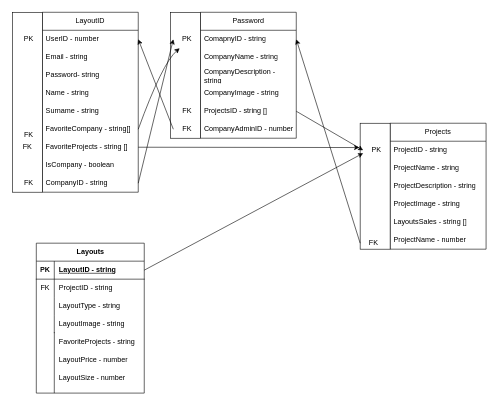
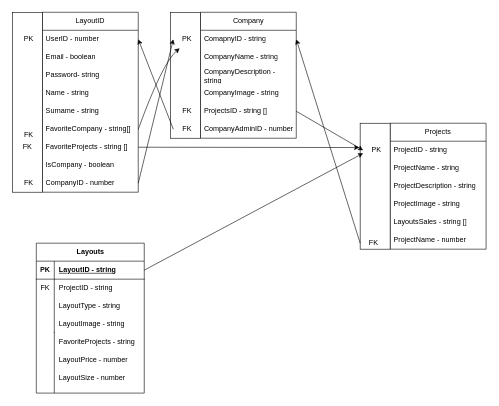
  <mxCell id="0" />
  <mxCell id="1" parent="0" />
  <mxCell id="2" value="" style="group" vertex="1" connectable="0" parent="1"><mxGeometry x="20" y="20" width="210" height="300" as="geometry" /></mxCell>
  <mxCell id="3" value="LayoutID" style="swimlane;fontStyle=0;childLayout=stackLayout;horizontal=1;startSize=30;horizontalStack=0;resizeParent=1;resizeParentMax=0;resizeLast=0;collapsible=1;marginBottom=0;whiteSpace=wrap;html=1;" vertex="1" parent="2"><mxGeometry x="50" width="160" height="300" as="geometry" /></mxCell>
  <mxCell id="4" value="UserID - number" style="text;strokeColor=none;fillColor=none;align=left;verticalAlign=middle;spacingLeft=4;spacingRight=4;overflow=hidden;points=[[0,0.5],[1,0.5]];portConstraint=eastwest;rotatable=0;whiteSpace=wrap;html=1;" vertex="1" parent="3"><mxGeometry y="30" width="160" height="30" as="geometry" /></mxCell>
- <mxCell id="5" value="Email - string" style="text;strokeColor=none;fillColor=none;align=left;verticalAlign=middle;spacingLeft=4;spacingRight=4;overflow=hidden;points=[[0,0.5],[1,0.5]];portConstraint=eastwest;rotatable=0;whiteSpace=wrap;html=1;" vertex="1" parent="3"><mxGeometry y="60" width="160" height="30" as="geometry" /></mxCell>
+ <mxCell id="5" value="Email - boolean" style="text;strokeColor=none;fillColor=none;align=left;verticalAlign=middle;spacingLeft=4;spacingRight=4;overflow=hidden;points=[[0,0.5],[1,0.5]];portConstraint=eastwest;rotatable=0;whiteSpace=wrap;html=1;" vertex="1" parent="3"><mxGeometry y="60" width="160" height="30" as="geometry" /></mxCell>
  <mxCell id="6" value="Password- string" style="text;strokeColor=none;fillColor=none;align=left;verticalAlign=middle;spacingLeft=4;spacingRight=4;overflow=hidden;points=[[0,0.5],[1,0.5]];portConstraint=eastwest;rotatable=0;whiteSpace=wrap;html=1;" vertex="1" parent="3"><mxGeometry y="90" width="160" height="30" as="geometry" /></mxCell>
  <mxCell id="7" value="Name - string" style="text;strokeColor=none;fillColor=none;align=left;verticalAlign=middle;spacingLeft=4;spacingRight=4;overflow=hidden;points=[[0,0.5],[1,0.5]];portConstraint=eastwest;rotatable=0;whiteSpace=wrap;html=1;" vertex="1" parent="3"><mxGeometry y="120" width="160" height="30" as="geometry" /></mxCell>
  <mxCell id="8" value="Surname - string" style="text;strokeColor=none;fillColor=none;align=left;verticalAlign=middle;spacingLeft=4;spacingRight=4;overflow=hidden;points=[[0,0.5],[1,0.5]];portConstraint=eastwest;rotatable=0;whiteSpace=wrap;html=1;" vertex="1" parent="3"><mxGeometry y="150" width="160" height="30" as="geometry" /></mxCell>
  <mxCell id="9" value="FavoriteCompany - string[]" style="text;strokeColor=none;fillColor=none;align=left;verticalAlign=middle;spacingLeft=4;spacingRight=4;overflow=hidden;points=[[0,0.5],[1,0.5]];portConstraint=eastwest;rotatable=0;whiteSpace=wrap;html=1;" vertex="1" parent="3"><mxGeometry y="180" width="160" height="30" as="geometry" /></mxCell>
  <mxCell id="10" value="FavoriteProjects - string []" style="text;strokeColor=none;fillColor=none;align=left;verticalAlign=middle;spacingLeft=4;spacingRight=4;overflow=hidden;points=[[0,0.5],[1,0.5]];portConstraint=eastwest;rotatable=0;whiteSpace=wrap;html=1;" vertex="1" parent="3"><mxGeometry y="210" width="160" height="30" as="geometry" /></mxCell>
  <mxCell id="11" value="IsCompany - boolean" style="text;strokeColor=none;fillColor=none;align=left;verticalAlign=middle;spacingLeft=4;spacingRight=4;overflow=hidden;points=[[0,0.5],[1,0.5]];portConstraint=eastwest;rotatable=0;whiteSpace=wrap;html=1;" vertex="1" parent="3"><mxGeometry y="240" width="160" height="30" as="geometry" /></mxCell>
- <mxCell id="12" value="CompanyID - string" style="text;strokeColor=none;fillColor=none;align=left;verticalAlign=middle;spacingLeft=4;spacingRight=4;overflow=hidden;points=[[0,0.5],[1,0.5]];portConstraint=eastwest;rotatable=0;whiteSpace=wrap;html=1;" vertex="1" parent="3"><mxGeometry y="270" width="160" height="30" as="geometry" /></mxCell>
+ <mxCell id="12" value="CompanyID - number" style="text;strokeColor=none;fillColor=none;align=left;verticalAlign=middle;spacingLeft=4;spacingRight=4;overflow=hidden;points=[[0,0.5],[1,0.5]];portConstraint=eastwest;rotatable=0;whiteSpace=wrap;html=1;" vertex="1" parent="3"><mxGeometry y="270" width="160" height="30" as="geometry" /></mxCell>
  <mxCell id="13" value="" style="rounded=0;whiteSpace=wrap;html=1;" vertex="1" parent="2"><mxGeometry width="50" height="300" as="geometry" /></mxCell>
  <mxCell id="14" value="PK" style="text;html=1;strokeColor=none;fillColor=none;align=center;verticalAlign=middle;whiteSpace=wrap;rounded=0;" vertex="1" parent="2"><mxGeometry x="5" y="35" width="45" height="20" as="geometry" /></mxCell>
  <mxCell id="15" value="FK" style="text;html=1;strokeColor=none;fillColor=none;align=center;verticalAlign=middle;whiteSpace=wrap;rounded=0;" vertex="1" parent="2"><mxGeometry x="5" y="275" width="45" height="20" as="geometry" /></mxCell>
  <mxCell id="16" value="FK" style="text;html=1;strokeColor=none;fillColor=none;align=center;verticalAlign=middle;whiteSpace=wrap;rounded=0;" vertex="1" parent="2"><mxGeometry x="2.5" y="215" width="45" height="20" as="geometry" /></mxCell>
  <mxCell id="17" value="FK" style="text;html=1;strokeColor=none;fillColor=none;align=center;verticalAlign=middle;whiteSpace=wrap;rounded=0;" vertex="1" parent="2"><mxGeometry x="5" y="195" width="45" height="20" as="geometry" /></mxCell>
  <mxCell id="18" value="" style="group" vertex="1" connectable="0" parent="1"><mxGeometry x="283.5" y="20" width="210" height="300" as="geometry" /></mxCell>
- <mxCell id="19" value="Password" style="swimlane;fontStyle=0;childLayout=stackLayout;horizontal=1;startSize=30;horizontalStack=0;resizeParent=1;resizeParentMax=0;resizeLast=0;collapsible=1;marginBottom=0;whiteSpace=wrap;html=1;" vertex="1" parent="18"><mxGeometry x="50" width="160" height="210" as="geometry" /></mxCell>
+ <mxCell id="19" value="Company" style="swimlane;fontStyle=0;childLayout=stackLayout;horizontal=1;startSize=30;horizontalStack=0;resizeParent=1;resizeParentMax=0;resizeLast=0;collapsible=1;marginBottom=0;whiteSpace=wrap;html=1;" vertex="1" parent="18"><mxGeometry x="50" width="160" height="210" as="geometry" /></mxCell>
  <mxCell id="20" value="ComapnyID - string" style="text;strokeColor=none;fillColor=none;align=left;verticalAlign=middle;spacingLeft=4;spacingRight=4;overflow=hidden;points=[[0,0.5],[1,0.5]];portConstraint=eastwest;rotatable=0;whiteSpace=wrap;html=1;" vertex="1" parent="19"><mxGeometry y="30" width="160" height="30" as="geometry" /></mxCell>
  <mxCell id="21" value="CompanyName - string" style="text;strokeColor=none;fillColor=none;align=left;verticalAlign=middle;spacingLeft=4;spacingRight=4;overflow=hidden;points=[[0,0.5],[1,0.5]];portConstraint=eastwest;rotatable=0;whiteSpace=wrap;html=1;" vertex="1" parent="19"><mxGeometry y="60" width="160" height="30" as="geometry" /></mxCell>
  <mxCell id="22" value="CompanyDescription - string" style="text;strokeColor=none;fillColor=none;align=left;verticalAlign=middle;spacingLeft=4;spacingRight=4;overflow=hidden;points=[[0,0.5],[1,0.5]];portConstraint=eastwest;rotatable=0;whiteSpace=wrap;html=1;" vertex="1" parent="19"><mxGeometry y="90" width="160" height="30" as="geometry" /></mxCell>
  <mxCell id="23" value="CompanyImage - string" style="text;strokeColor=none;fillColor=none;align=left;verticalAlign=middle;spacingLeft=4;spacingRight=4;overflow=hidden;points=[[0,0.5],[1,0.5]];portConstraint=eastwest;rotatable=0;whiteSpace=wrap;html=1;" vertex="1" parent="19"><mxGeometry y="120" width="160" height="30" as="geometry" /></mxCell>
  <mxCell id="24" value="ProjectsID - string []" style="text;strokeColor=none;fillColor=none;align=left;verticalAlign=middle;spacingLeft=4;spacingRight=4;overflow=hidden;points=[[0,0.5],[1,0.5]];portConstraint=eastwest;rotatable=0;whiteSpace=wrap;html=1;" vertex="1" parent="19"><mxGeometry y="150" width="160" height="30" as="geometry" /></mxCell>
  <mxCell id="25" value="CompanyAdminID - number" style="text;strokeColor=none;fillColor=none;align=left;verticalAlign=middle;spacingLeft=4;spacingRight=4;overflow=hidden;points=[[0,0.5],[1,0.5]];portConstraint=eastwest;rotatable=0;whiteSpace=wrap;html=1;" vertex="1" parent="19"><mxGeometry y="180" width="160" height="30" as="geometry" /></mxCell>
  <mxCell id="26" value="" style="rounded=0;whiteSpace=wrap;html=1;" vertex="1" parent="18"><mxGeometry width="50" height="210" as="geometry" /></mxCell>
  <mxCell id="27" value="PK" style="text;html=1;strokeColor=none;fillColor=none;align=center;verticalAlign=middle;whiteSpace=wrap;rounded=0;" vertex="1" parent="18"><mxGeometry x="5" y="35" width="45" height="20" as="geometry" /></mxCell>
  <mxCell id="28" value="FK" style="text;html=1;strokeColor=none;fillColor=none;align=center;verticalAlign=middle;whiteSpace=wrap;rounded=0;" vertex="1" parent="18"><mxGeometry x="5" y="185" width="45" height="20" as="geometry" /></mxCell>
  <mxCell id="29" value="FK" style="text;html=1;strokeColor=none;fillColor=none;align=center;verticalAlign=middle;whiteSpace=wrap;rounded=0;" vertex="1" parent="18"><mxGeometry x="5" y="155" width="45" height="20" as="geometry" /></mxCell>
  <mxCell id="30" value="" style="group" vertex="1" connectable="0" parent="1"><mxGeometry x="600" y="205" width="210" height="300" as="geometry" /></mxCell>
  <mxCell id="31" value="Projects" style="swimlane;fontStyle=0;childLayout=stackLayout;horizontal=1;startSize=30;horizontalStack=0;resizeParent=1;resizeParentMax=0;resizeLast=0;collapsible=1;marginBottom=0;whiteSpace=wrap;html=1;" vertex="1" parent="30"><mxGeometry x="50" width="160" height="210" as="geometry" /></mxCell>
  <mxCell id="32" value="ProjectID - string" style="text;strokeColor=none;fillColor=none;align=left;verticalAlign=middle;spacingLeft=4;spacingRight=4;overflow=hidden;points=[[0,0.5],[1,0.5]];portConstraint=eastwest;rotatable=0;whiteSpace=wrap;html=1;" vertex="1" parent="31"><mxGeometry y="30" width="160" height="30" as="geometry" /></mxCell>
  <mxCell id="33" value="ProjectName - string" style="text;strokeColor=none;fillColor=none;align=left;verticalAlign=middle;spacingLeft=4;spacingRight=4;overflow=hidden;points=[[0,0.5],[1,0.5]];portConstraint=eastwest;rotatable=0;whiteSpace=wrap;html=1;" vertex="1" parent="31"><mxGeometry y="60" width="160" height="30" as="geometry" /></mxCell>
  <mxCell id="34" value="ProjectDescription - string" style="text;strokeColor=none;fillColor=none;align=left;verticalAlign=middle;spacingLeft=4;spacingRight=4;overflow=hidden;points=[[0,0.5],[1,0.5]];portConstraint=eastwest;rotatable=0;whiteSpace=wrap;html=1;" vertex="1" parent="31"><mxGeometry y="90" width="160" height="30" as="geometry" /></mxCell>
  <mxCell id="35" value="ProjectImage - string" style="text;strokeColor=none;fillColor=none;align=left;verticalAlign=middle;spacingLeft=4;spacingRight=4;overflow=hidden;points=[[0,0.5],[1,0.5]];portConstraint=eastwest;rotatable=0;whiteSpace=wrap;html=1;" vertex="1" parent="31"><mxGeometry y="120" width="160" height="30" as="geometry" /></mxCell>
  <mxCell id="36" value="LayoutsSales - string []" style="text;strokeColor=none;fillColor=none;align=left;verticalAlign=middle;spacingLeft=4;spacingRight=4;overflow=hidden;points=[[0,0.5],[1,0.5]];portConstraint=eastwest;rotatable=0;whiteSpace=wrap;html=1;" vertex="1" parent="31"><mxGeometry y="150" width="160" height="30" as="geometry" /></mxCell>
  <mxCell id="37" value="ProjectName - number" style="text;strokeColor=none;fillColor=none;align=left;verticalAlign=middle;spacingLeft=4;spacingRight=4;overflow=hidden;points=[[0,0.5],[1,0.5]];portConstraint=eastwest;rotatable=0;whiteSpace=wrap;html=1;" vertex="1" parent="31"><mxGeometry y="180" width="160" height="30" as="geometry" /></mxCell>
  <mxCell id="38" value="" style="rounded=0;whiteSpace=wrap;html=1;" vertex="1" parent="30"><mxGeometry width="50" height="210" as="geometry" /></mxCell>
  <mxCell id="39" value="PK" style="text;html=1;strokeColor=none;fillColor=none;align=center;verticalAlign=middle;whiteSpace=wrap;rounded=0;" vertex="1" parent="30"><mxGeometry x="5" y="35" width="45" height="20" as="geometry" /></mxCell>
  <mxCell id="40" value="FK" style="text;html=1;strokeColor=none;fillColor=none;align=center;verticalAlign=middle;whiteSpace=wrap;rounded=0;" vertex="1" parent="30"><mxGeometry y="190" width="45" height="20" as="geometry" /></mxCell>
  <mxCell id="41" value="" style="curved=1;endArrow=classic;html=1;rounded=0;exitX=1;exitY=0.5;exitDx=0;exitDy=0;entryX=0;entryY=0.75;entryDx=0;entryDy=0;" edge="1" parent="1" source="9"><mxGeometry width="50" height="50" relative="1" as="geometry"><mxPoint x="240" y="315" as="sourcePoint" /><mxPoint x="299" y="80" as="targetPoint" /><Array as="points"><mxPoint x="270" y="105" /></Array></mxGeometry></mxCell>
  <mxCell id="42" value="Layouts" style="shape=table;startSize=30;container=1;collapsible=1;childLayout=tableLayout;fixedRows=1;rowLines=0;fontStyle=1;align=center;resizeLast=1;html=1;" vertex="1" parent="1"><mxGeometry x="60" y="405" width="180" height="250" as="geometry"><mxRectangle x="190" y="670" width="90" height="30" as="alternateBounds" /></mxGeometry></mxCell>
  <mxCell id="43" value="" style="shape=tableRow;horizontal=0;startSize=0;swimlaneHead=0;swimlaneBody=0;fillColor=none;collapsible=0;dropTarget=0;points=[[0,0.5],[1,0.5]];portConstraint=eastwest;top=0;left=0;right=0;bottom=1;" vertex="1" parent="42"><mxGeometry y="30" width="180" height="30" as="geometry" /></mxCell>
  <mxCell id="44" value="PK" style="shape=partialRectangle;connectable=0;fillColor=none;top=0;left=0;bottom=0;right=0;fontStyle=1;overflow=hidden;whiteSpace=wrap;html=1;" vertex="1" parent="43"><mxGeometry width="30" height="30" as="geometry"><mxRectangle width="30" height="30" as="alternateBounds" /></mxGeometry></mxCell>
  <mxCell id="45" value="LayoutID - string" style="shape=partialRectangle;connectable=0;fillColor=none;top=0;left=0;bottom=0;right=0;align=left;spacingLeft=6;fontStyle=5;overflow=hidden;whiteSpace=wrap;html=1;" vertex="1" parent="43"><mxGeometry x="30" width="150" height="30" as="geometry"><mxRectangle width="150" height="30" as="alternateBounds" /></mxGeometry></mxCell>
  <mxCell id="46" value="" style="shape=tableRow;horizontal=0;startSize=0;swimlaneHead=0;swimlaneBody=0;fillColor=none;collapsible=0;dropTarget=0;points=[[0,0.5],[1,0.5]];portConstraint=eastwest;top=0;left=0;right=0;bottom=0;" vertex="1" parent="42"><mxGeometry y="60" width="180" height="30" as="geometry" /></mxCell>
  <mxCell id="47" value="FK" style="shape=partialRectangle;connectable=0;fillColor=none;top=0;left=0;bottom=0;right=0;editable=1;overflow=hidden;whiteSpace=wrap;html=1;" vertex="1" parent="46"><mxGeometry width="30" height="30" as="geometry"><mxRectangle width="30" height="30" as="alternateBounds" /></mxGeometry></mxCell>
  <mxCell id="48" value="ProjectID - string" style="shape=partialRectangle;connectable=0;fillColor=none;top=0;left=0;bottom=0;right=0;align=left;spacingLeft=6;overflow=hidden;whiteSpace=wrap;html=1;" vertex="1" parent="46"><mxGeometry x="30" width="150" height="30" as="geometry"><mxRectangle width="150" height="30" as="alternateBounds" /></mxGeometry></mxCell>
  <mxCell id="49" value="" style="shape=tableRow;horizontal=0;startSize=0;swimlaneHead=0;swimlaneBody=0;fillColor=none;collapsible=0;dropTarget=0;points=[[0,0.5],[1,0.5]];portConstraint=eastwest;top=0;left=0;right=0;bottom=0;" vertex="1" parent="42"><mxGeometry y="90" width="180" height="30" as="geometry" /></mxCell>
  <mxCell id="50" value="" style="shape=partialRectangle;connectable=0;fillColor=none;top=0;left=0;bottom=0;right=0;editable=1;overflow=hidden;whiteSpace=wrap;html=1;" vertex="1" parent="49"><mxGeometry width="30" height="30" as="geometry"><mxRectangle width="30" height="30" as="alternateBounds" /></mxGeometry></mxCell>
  <mxCell id="51" value="LayoutType - string" style="shape=partialRectangle;connectable=0;fillColor=none;top=0;left=0;bottom=0;right=0;align=left;spacingLeft=6;overflow=hidden;whiteSpace=wrap;html=1;" vertex="1" parent="49"><mxGeometry x="30" width="150" height="30" as="geometry"><mxRectangle width="150" height="30" as="alternateBounds" /></mxGeometry></mxCell>
  <mxCell id="52" value="" style="shape=tableRow;horizontal=0;startSize=0;swimlaneHead=0;swimlaneBody=0;fillColor=none;collapsible=0;dropTarget=0;points=[[0,0.5],[1,0.5]];portConstraint=eastwest;top=0;left=0;right=0;bottom=0;" vertex="1" parent="42"><mxGeometry y="120" width="180" height="30" as="geometry" /></mxCell>
  <mxCell id="53" value="" style="shape=partialRectangle;connectable=0;fillColor=none;top=0;left=0;bottom=0;right=0;editable=1;overflow=hidden;whiteSpace=wrap;html=1;" vertex="1" parent="52"><mxGeometry width="30" height="30" as="geometry"><mxRectangle width="30" height="30" as="alternateBounds" /></mxGeometry></mxCell>
  <mxCell id="54" value="LayoutImage - string" style="shape=partialRectangle;connectable=0;fillColor=none;top=0;left=0;bottom=0;right=0;align=left;spacingLeft=6;overflow=hidden;whiteSpace=wrap;html=1;" vertex="1" parent="52"><mxGeometry x="30" width="150" height="30" as="geometry"><mxRectangle width="150" height="30" as="alternateBounds" /></mxGeometry></mxCell>
  <mxCell id="55" value="" style="shape=tableRow;horizontal=0;startSize=0;swimlaneHead=0;swimlaneBody=0;fillColor=none;collapsible=0;dropTarget=0;points=[[0,0.5],[1,0.5]];portConstraint=eastwest;top=0;left=0;right=0;bottom=0;" vertex="1" parent="1"><mxGeometry x="60" y="555" width="180" height="30" as="geometry" /></mxCell>
  <mxCell id="56" value="" style="shape=partialRectangle;connectable=0;fillColor=none;top=0;left=0;bottom=0;right=0;editable=1;overflow=hidden;whiteSpace=wrap;html=1;" vertex="1" parent="55"><mxGeometry width="30" height="30" as="geometry"><mxRectangle width="30" height="30" as="alternateBounds" /></mxGeometry></mxCell>
  <mxCell id="57" value="FavoriteProjects - string" style="shape=partialRectangle;connectable=0;fillColor=none;top=0;left=0;bottom=0;right=0;align=left;spacingLeft=6;overflow=hidden;whiteSpace=wrap;html=1;" vertex="1" parent="55"><mxGeometry x="30" width="150" height="30" as="geometry"><mxRectangle width="150" height="30" as="alternateBounds" /></mxGeometry></mxCell>
  <mxCell id="58" value="" style="shape=tableRow;horizontal=0;startSize=0;swimlaneHead=0;swimlaneBody=0;fillColor=none;collapsible=0;dropTarget=0;points=[[0,0.5],[1,0.5]];portConstraint=eastwest;top=0;left=0;right=0;bottom=0;" vertex="1" parent="1"><mxGeometry x="60" y="585" width="180" height="30" as="geometry" /></mxCell>
  <mxCell id="59" value="" style="shape=partialRectangle;connectable=0;fillColor=none;top=0;left=0;bottom=0;right=0;editable=1;overflow=hidden;whiteSpace=wrap;html=1;" vertex="1" parent="58"><mxGeometry width="30" height="30" as="geometry"><mxRectangle width="30" height="30" as="alternateBounds" /></mxGeometry></mxCell>
  <mxCell id="60" value="LayoutPrice - number" style="shape=partialRectangle;connectable=0;fillColor=none;top=0;left=0;bottom=0;right=0;align=left;spacingLeft=6;overflow=hidden;whiteSpace=wrap;html=1;" vertex="1" parent="58"><mxGeometry x="30" width="150" height="30" as="geometry"><mxRectangle width="150" height="30" as="alternateBounds" /></mxGeometry></mxCell>
  <mxCell id="61" value="" style="shape=tableRow;horizontal=0;startSize=0;swimlaneHead=0;swimlaneBody=0;fillColor=none;collapsible=0;dropTarget=0;points=[[0,0.5],[1,0.5]];portConstraint=eastwest;top=0;left=0;right=0;bottom=0;" vertex="1" parent="1"><mxGeometry x="60" y="615" width="180" height="30" as="geometry" /></mxCell>
  <mxCell id="62" value="" style="shape=partialRectangle;connectable=0;fillColor=none;top=0;left=0;bottom=0;right=0;editable=1;overflow=hidden;whiteSpace=wrap;html=1;" vertex="1" parent="61"><mxGeometry width="30" height="30" as="geometry"><mxRectangle width="30" height="30" as="alternateBounds" /></mxGeometry></mxCell>
  <mxCell id="63" value="LayoutSize - number" style="shape=partialRectangle;connectable=0;fillColor=none;top=0;left=0;bottom=0;right=0;align=left;spacingLeft=6;overflow=hidden;whiteSpace=wrap;html=1;" vertex="1" parent="61"><mxGeometry x="30" width="150" height="30" as="geometry"><mxRectangle width="150" height="30" as="alternateBounds" /></mxGeometry></mxCell>
  <mxCell id="64" value="" style="endArrow=none;html=1;rounded=0;exitX=0.167;exitY=-0.051;exitDx=0;exitDy=0;exitPerimeter=0;" edge="1" parent="1" source="55"><mxGeometry width="50" height="50" relative="1" as="geometry"><mxPoint x="120" y="535" as="sourcePoint" /><mxPoint x="90" y="655" as="targetPoint" /></mxGeometry></mxCell>
  <mxCell id="65" value="" style="endArrow=classic;html=1;rounded=0;exitX=1;exitY=0.5;exitDx=0;exitDy=0;entryX=-0.029;entryY=0.193;entryDx=0;entryDy=0;entryPerimeter=0;" edge="1" parent="1" source="10" target="38"><mxGeometry width="50" height="50" relative="1" as="geometry"><mxPoint x="320" y="295" as="sourcePoint" /><mxPoint x="370" y="245" as="targetPoint" /></mxGeometry></mxCell>
  <mxCell id="66" value="" style="endArrow=classic;html=1;rounded=0;entryX=0;entryY=0.5;entryDx=0;entryDy=0;exitX=1;exitY=0.5;exitDx=0;exitDy=0;" edge="1" parent="1" source="24" target="39"><mxGeometry width="50" height="50" relative="1" as="geometry"><mxPoint x="430" y="295" as="sourcePoint" /><mxPoint x="480" y="245" as="targetPoint" /></mxGeometry></mxCell>
  <mxCell id="67" value="" style="endArrow=classic;html=1;rounded=0;entryX=1;entryY=0.5;entryDx=0;entryDy=0;exitX=0;exitY=0.5;exitDx=0;exitDy=0;" edge="1" parent="1" source="28" target="4"><mxGeometry width="50" height="50" relative="1" as="geometry"><mxPoint x="320" y="295" as="sourcePoint" /><mxPoint x="370" y="245" as="targetPoint" /></mxGeometry></mxCell>
  <mxCell id="68" value="" style="endArrow=classic;html=1;rounded=0;entryX=1;entryY=0.5;entryDx=0;entryDy=0;exitX=0;exitY=0.5;exitDx=0;exitDy=0;" edge="1" parent="1" source="40" target="20"><mxGeometry width="50" height="50" relative="1" as="geometry"><mxPoint x="504" y="195" as="sourcePoint" /><mxPoint x="615" y="260" as="targetPoint" /></mxGeometry></mxCell>
  <mxCell id="69" value="" style="endArrow=classic;html=1;rounded=0;entryX=0;entryY=0.75;entryDx=0;entryDy=0;exitX=1;exitY=0.5;exitDx=0;exitDy=0;" edge="1" parent="1" source="43" target="39"><mxGeometry width="50" height="50" relative="1" as="geometry"><mxPoint x="610" y="415" as="sourcePoint" /><mxPoint x="504" y="75" as="targetPoint" /></mxGeometry></mxCell>
  <mxCell id="70" value="" style="endArrow=classic;html=1;rounded=0;entryX=0;entryY=0.5;entryDx=0;entryDy=0;exitX=1;exitY=0.5;exitDx=0;exitDy=0;" edge="1" parent="1" source="12" target="27"><mxGeometry width="50" height="50" relative="1" as="geometry"><mxPoint x="299" y="225" as="sourcePoint" /><mxPoint x="240" y="75" as="targetPoint" /></mxGeometry></mxCell>
